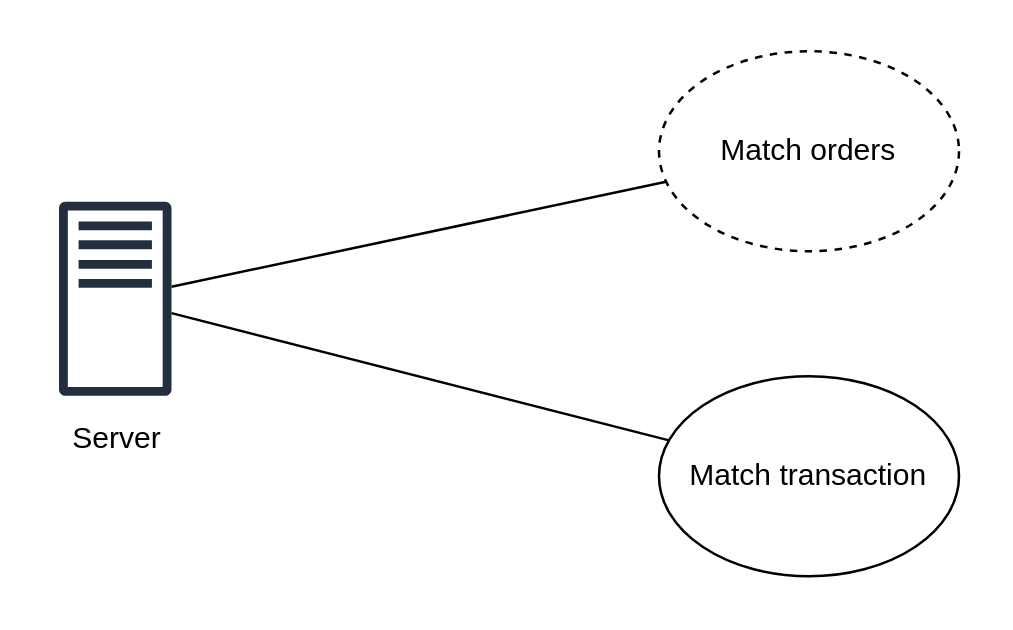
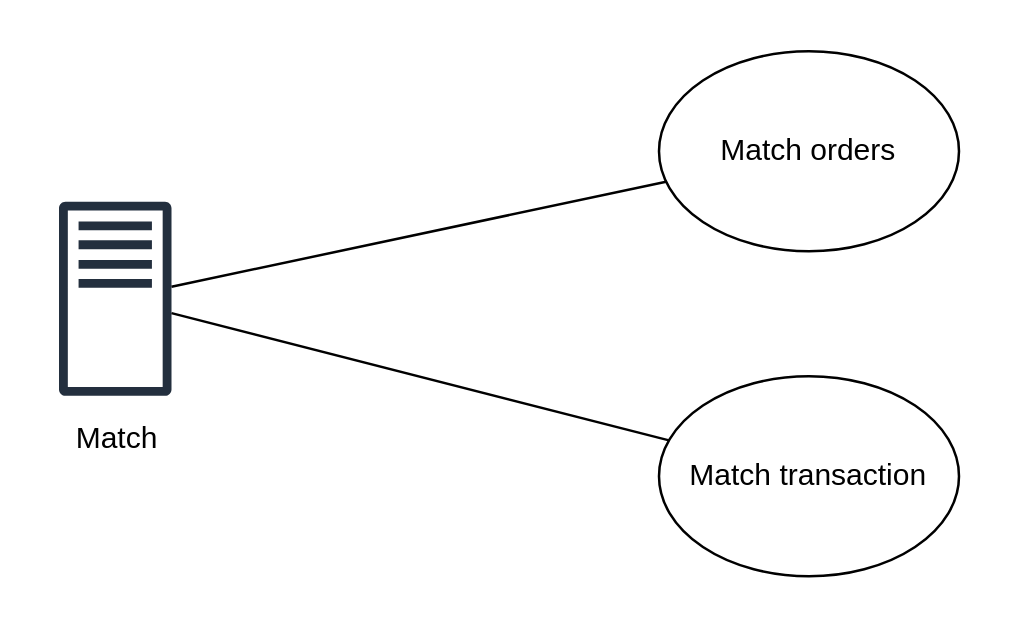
  <mxCell id="0" />
  <mxCell id="1" parent="0" />
  <mxCell id="2" value="" style="outlineConnect=0;fontColor=#232F3E;gradientColor=none;fillColor=#232F3E;strokeColor=none;dashed=0;verticalLabelPosition=bottom;verticalAlign=top;align=center;html=1;fontSize=12;fontStyle=0;aspect=fixed;pointerEvents=1;shape=mxgraph.aws4.traditional_server;" vertex="1" parent="1"><mxGeometry x="23" y="80" width="45" height="78" as="geometry" /></mxCell>
- <mxCell id="3" value="Server" style="text;html=1;align=center;verticalAlign=middle;resizable=0;points=[];autosize=1;" vertex="1" parent="1"><mxGeometry x="20.5" y="165" width="50" height="20" as="geometry" /></mxCell>
- <mxCell id="4" value="Match orders" style="ellipse;whiteSpace=wrap;html=1;dashed=1;" vertex="1" parent="1"><mxGeometry x="263" y="20" width="120" height="80" as="geometry" /></mxCell>
+ <mxCell id="3" value="Match" style="text;html=1;align=center;verticalAlign=middle;resizable=0;points=[];autosize=1;" vertex="1" parent="1"><mxGeometry x="20.5" y="165" width="50" height="20" as="geometry" /></mxCell>
+ <mxCell id="4" value="Match orders" style="ellipse;whiteSpace=wrap;html=1;" vertex="1" parent="1"><mxGeometry x="263" y="20" width="120" height="80" as="geometry" /></mxCell>
  <mxCell id="5" value="Match transaction" style="ellipse;whiteSpace=wrap;html=1;" vertex="1" parent="1"><mxGeometry x="263" y="150" width="120" height="80" as="geometry" /></mxCell>
  <mxCell id="6" value="" style="endArrow=none;html=1;" edge="1" parent="1" source="2" target="5"><mxGeometry width="50" height="50" relative="1" as="geometry"><mxPoint x="233" y="430" as="sourcePoint" /><mxPoint x="283" y="380" as="targetPoint" /></mxGeometry></mxCell>
  <mxCell id="7" value="" style="endArrow=none;html=1;" edge="1" parent="1" source="2" target="4"><mxGeometry width="50" height="50" relative="1" as="geometry"><mxPoint x="233" y="430" as="sourcePoint" /><mxPoint x="283" y="380" as="targetPoint" /></mxGeometry></mxCell>
